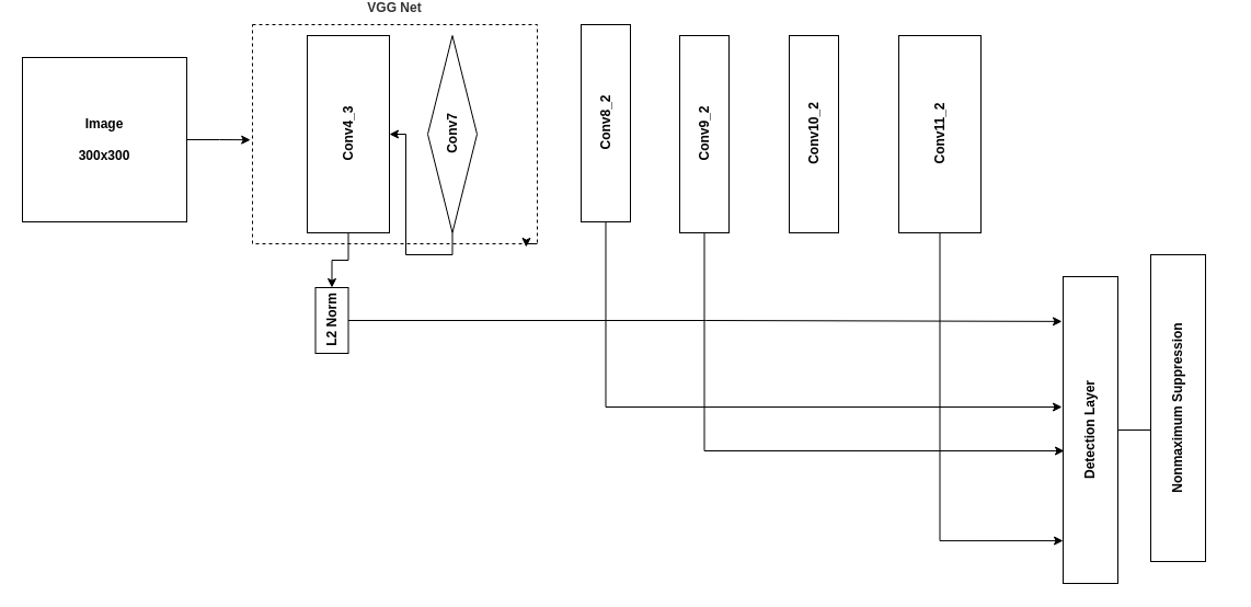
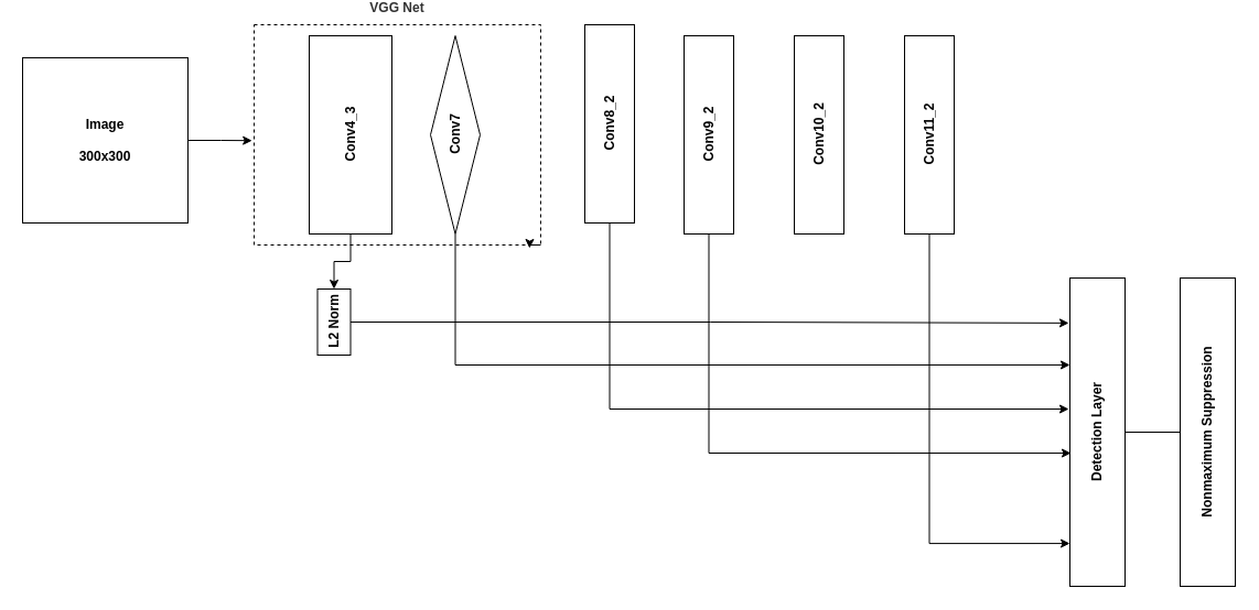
  <mxCell id="0" />
  <mxCell id="1" parent="0" />
  <mxCell id="2" value="VGG Net" style="rounded=0;whiteSpace=wrap;html=1;fillColor=none;fontColor=#333333;strokeColor=default;glass=0;shadow=0;dashed=1;align=center;spacingTop=-230;fontStyle=1" parent="1" vertex="1"><mxGeometry x="230" y="20" width="260" height="200" as="geometry" /></mxCell>
  <mxCell id="3" style="edgeStyle=orthogonalEdgeStyle;rounded=0;orthogonalLoop=1;jettySize=auto;html=1;exitX=0.5;exitY=1;exitDx=0;exitDy=0;entryX=0.5;entryY=0;entryDx=0;entryDy=0;" edge="1" parent="1" source="4" target="21"><mxGeometry relative="1" as="geometry" /></mxCell>
  <mxCell id="4" value="Conv4_3" style="rounded=0;whiteSpace=wrap;html=1;align=center;fontStyle=1;horizontal=0;" parent="1" vertex="1"><mxGeometry x="280" y="30" width="75" height="180" as="geometry" /></mxCell>
  <mxCell id="5" style="edgeStyle=orthogonalEdgeStyle;rounded=0;orthogonalLoop=1;jettySize=auto;html=1;exitX=1;exitY=1;exitDx=0;exitDy=0;entryX=0.961;entryY=1.015;entryDx=0;entryDy=0;entryPerimeter=0;" parent="1" source="2" target="2" edge="1"><mxGeometry relative="1" as="geometry" /></mxCell>
- <mxCell id="6" style="edgeStyle=orthogonalEdgeStyle;rounded=0;orthogonalLoop=1;jettySize=auto;html=1;exitX=0.5;exitY=1;exitDx=0;exitDy=0;" edge="1" parent="1" source="7" target="4"><mxGeometry relative="1" as="geometry" /></mxCell>
+ <mxCell id="6" style="edgeStyle=orthogonalEdgeStyle;rounded=0;orthogonalLoop=1;jettySize=auto;html=1;exitX=0.5;exitY=1;exitDx=0;exitDy=0;entryX=0;entryY=0.282;entryDx=0;entryDy=0;entryPerimeter=0;" edge="1" parent="1" source="7" target="18"><mxGeometry relative="1" as="geometry" /></mxCell>
  <mxCell id="7" value="Conv7" style="rhombus;whiteSpace=wrap;html=1;align=center;fontStyle=1;horizontal=0;" parent="1" vertex="1"><mxGeometry x="390" y="30" width="45" height="180" as="geometry" /></mxCell>
  <mxCell id="8" style="edgeStyle=orthogonalEdgeStyle;rounded=0;orthogonalLoop=1;jettySize=auto;html=1;exitX=0.5;exitY=1;exitDx=0;exitDy=0;entryX=-0.02;entryY=0.425;entryDx=0;entryDy=0;entryPerimeter=0;" edge="1" parent="1" source="9" target="18"><mxGeometry relative="1" as="geometry" /></mxCell>
  <mxCell id="9" value="Conv8_2&lt;br&gt;" style="rounded=0;whiteSpace=wrap;html=1;align=center;fontStyle=1;horizontal=0;" parent="1" vertex="1"><mxGeometry x="530" y="20" width="45" height="180" as="geometry" /></mxCell>
  <mxCell id="10" style="edgeStyle=orthogonalEdgeStyle;rounded=0;orthogonalLoop=1;jettySize=auto;html=1;exitX=0.5;exitY=1;exitDx=0;exitDy=0;entryX=0.02;entryY=0.568;entryDx=0;entryDy=0;entryPerimeter=0;" edge="1" parent="1" source="11" target="18"><mxGeometry relative="1" as="geometry" /></mxCell>
  <mxCell id="11" value="Conv9_2" style="rounded=0;whiteSpace=wrap;html=1;align=center;fontStyle=1;horizontal=0;" parent="1" vertex="1"><mxGeometry x="620" y="30" width="45" height="180" as="geometry" /></mxCell>
  <mxCell id="12" value="Conv10_2&lt;br&gt;" style="rounded=0;whiteSpace=wrap;html=1;align=center;fontStyle=1;horizontal=0;" parent="1" vertex="1"><mxGeometry x="720" y="30" width="45" height="180" as="geometry" /></mxCell>
  <mxCell id="13" style="edgeStyle=orthogonalEdgeStyle;rounded=0;orthogonalLoop=1;jettySize=auto;html=1;exitX=0.5;exitY=1;exitDx=0;exitDy=0;entryX=0;entryY=0.861;entryDx=0;entryDy=0;entryPerimeter=0;" edge="1" parent="1" source="14" target="18"><mxGeometry relative="1" as="geometry" /></mxCell>
- <mxCell id="14" value="Conv11_2&lt;br&gt;" style="rounded=0;whiteSpace=wrap;html=1;align=center;fontStyle=1;horizontal=0;" parent="1" vertex="1"><mxGeometry x="820" y="30" width="75" height="180" as="geometry" /></mxCell>
+ <mxCell id="14" value="Conv11_2&lt;br&gt;" style="rounded=0;whiteSpace=wrap;html=1;align=center;fontStyle=1;horizontal=0;" parent="1" vertex="1"><mxGeometry x="820" y="30" width="45" height="180" as="geometry" /></mxCell>
  <mxCell id="15" style="edgeStyle=orthogonalEdgeStyle;rounded=0;orthogonalLoop=1;jettySize=auto;html=1;exitX=1;exitY=0.5;exitDx=0;exitDy=0;entryX=-0.007;entryY=0.526;entryDx=0;entryDy=0;entryPerimeter=0;" parent="1" source="16" target="2" edge="1"><mxGeometry relative="1" as="geometry"><Array as="points"><mxPoint x="200" y="125" /></Array></mxGeometry></mxCell>
  <mxCell id="16" value="&lt;b&gt;Image&lt;br&gt;&lt;br&gt;300x300&lt;/b&gt;" style="whiteSpace=wrap;html=1;aspect=fixed;fontStyle=0" parent="1" vertex="1"><mxGeometry x="20" y="50" width="150" height="150" as="geometry" /></mxCell>
  <mxCell id="17" style="edgeStyle=orthogonalEdgeStyle;rounded=0;orthogonalLoop=1;jettySize=auto;html=1;exitX=1;exitY=0.5;exitDx=0;exitDy=0;entryX=0;entryY=0.5;entryDx=0;entryDy=0;endArrow=none;" parent="1" source="18" target="19" edge="1"><mxGeometry relative="1" as="geometry" /></mxCell>
  <mxCell id="18" value="Detection Layer" style="rounded=0;whiteSpace=wrap;html=1;fontStyle=1;verticalAlign=middle;labelBorderColor=none;horizontal=0;" parent="1" vertex="1"><mxGeometry x="970" y="250" width="50" height="280" as="geometry" /></mxCell>
- <mxCell id="19" value="Nonmaximum Suppression" style="rounded=0;whiteSpace=wrap;html=1;fontStyle=1;verticalAlign=middle;labelBorderColor=none;horizontal=0;" parent="1" vertex="1"><mxGeometry x="1050" y="230" width="50" height="280" as="geometry" /></mxCell>
+ <mxCell id="19" value="Nonmaximum Suppression" style="rounded=0;whiteSpace=wrap;html=1;fontStyle=1;verticalAlign=middle;labelBorderColor=none;horizontal=0;" parent="1" vertex="1"><mxGeometry x="1070" y="250" width="50" height="280" as="geometry" /></mxCell>
  <mxCell id="20" style="edgeStyle=orthogonalEdgeStyle;rounded=0;orthogonalLoop=1;jettySize=auto;html=1;exitX=1;exitY=0.5;exitDx=0;exitDy=0;entryX=-0.02;entryY=0.146;entryDx=0;entryDy=0;entryPerimeter=0;" edge="1" parent="1" source="21" target="18"><mxGeometry relative="1" as="geometry" /></mxCell>
  <mxCell id="21" value="L2 Norm&lt;br&gt;" style="rounded=0;whiteSpace=wrap;html=1;fontStyle=1;horizontal=0;" vertex="1" parent="1"><mxGeometry x="287.5" y="260" width="30" height="60" as="geometry" /></mxCell>
